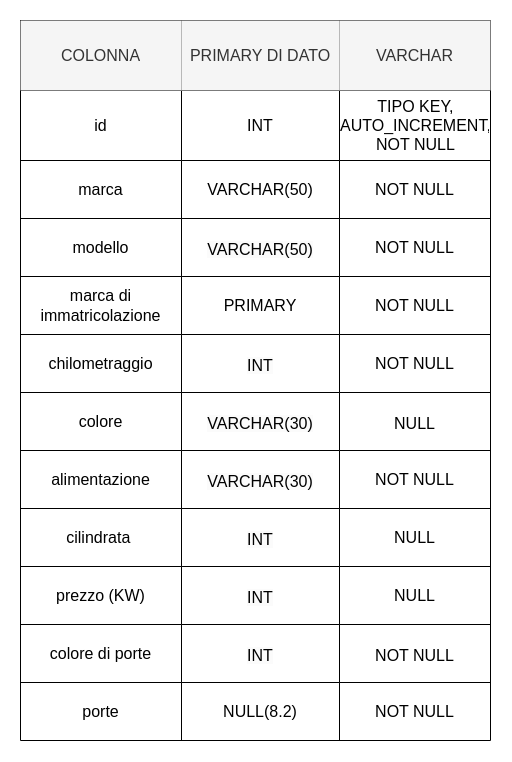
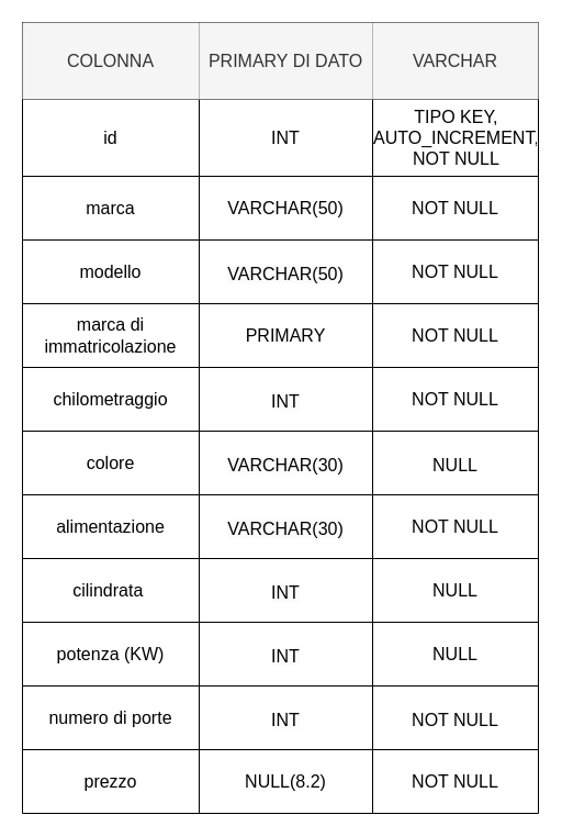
  <mxCell id="0" />
  <mxCell id="1" parent="0" />
  <mxCell id="2" value="" style="shape=table;startSize=0;container=1;collapsible=0;childLayout=tableLayout;fontSize=16;" vertex="1" parent="1"><mxGeometry x="20" y="20" width="470" height="720" as="geometry" /></mxCell>
  <mxCell id="3" style="shape=tableRow;horizontal=0;startSize=0;swimlaneHead=0;swimlaneBody=0;strokeColor=inherit;top=0;left=0;bottom=0;right=0;collapsible=0;dropTarget=0;fillColor=none;points=[[0,0.5],[1,0.5]];portConstraint=eastwest;fontSize=16;" vertex="1" parent="2"><mxGeometry width="470" height="70" as="geometry" /></mxCell>
  <mxCell id="4" value="COLONNA" style="shape=partialRectangle;html=1;whiteSpace=wrap;connectable=0;strokeColor=#666666;overflow=hidden;fillColor=#f5f5f5;top=0;left=0;bottom=0;right=0;pointerEvents=1;fontSize=16;fontColor=#333333;" vertex="1" parent="3"><mxGeometry width="161" height="70" as="geometry"><mxRectangle width="161" height="70" as="alternateBounds" /></mxGeometry></mxCell>
  <mxCell id="5" value="PRIMARY DI DATO" style="shape=partialRectangle;html=1;whiteSpace=wrap;connectable=0;strokeColor=#666666;overflow=hidden;fillColor=#f5f5f5;top=0;left=0;bottom=0;right=0;pointerEvents=1;fontSize=16;fontColor=#333333;" vertex="1" parent="3"><mxGeometry x="161" width="158" height="70" as="geometry"><mxRectangle width="158" height="70" as="alternateBounds" /></mxGeometry></mxCell>
  <mxCell id="6" value="VARCHAR" style="shape=partialRectangle;html=1;whiteSpace=wrap;connectable=0;strokeColor=#666666;overflow=hidden;fillColor=#f5f5f5;top=0;left=0;bottom=0;right=0;pointerEvents=1;fontSize=16;fontColor=#333333;" vertex="1" parent="3"><mxGeometry x="319" width="151" height="70" as="geometry"><mxRectangle width="151" height="70" as="alternateBounds" /></mxGeometry></mxCell>
  <mxCell id="7" value="" style="shape=tableRow;horizontal=0;startSize=0;swimlaneHead=0;swimlaneBody=0;strokeColor=inherit;top=0;left=0;bottom=0;right=0;collapsible=0;dropTarget=0;fillColor=none;points=[[0,0.5],[1,0.5]];portConstraint=eastwest;fontSize=16;" vertex="1" parent="2"><mxGeometry y="70" width="470" height="70" as="geometry" /></mxCell>
  <mxCell id="8" value="id" style="shape=partialRectangle;html=1;whiteSpace=wrap;connectable=0;strokeColor=inherit;overflow=hidden;fillColor=none;top=0;left=0;bottom=0;right=0;pointerEvents=1;fontSize=16;" vertex="1" parent="7"><mxGeometry width="161" height="70" as="geometry"><mxRectangle width="161" height="70" as="alternateBounds" /></mxGeometry></mxCell>
  <mxCell id="9" value="INT" style="shape=partialRectangle;html=1;whiteSpace=wrap;connectable=0;strokeColor=inherit;overflow=hidden;fillColor=none;top=0;left=0;bottom=0;right=0;pointerEvents=1;fontSize=16;" vertex="1" parent="7"><mxGeometry x="161" width="158" height="70" as="geometry"><mxRectangle width="158" height="70" as="alternateBounds" /></mxGeometry></mxCell>
  <mxCell id="10" value="TIPO KEY, AUTO_INCREMENT, NOT NULL" style="shape=partialRectangle;html=1;whiteSpace=wrap;connectable=0;strokeColor=inherit;overflow=hidden;fillColor=none;top=0;left=0;bottom=0;right=0;pointerEvents=1;fontSize=16;" vertex="1" parent="7"><mxGeometry x="319" width="151" height="70" as="geometry"><mxRectangle width="151" height="70" as="alternateBounds" /></mxGeometry></mxCell>
  <mxCell id="11" style="shape=tableRow;horizontal=0;startSize=0;swimlaneHead=0;swimlaneBody=0;strokeColor=inherit;top=0;left=0;bottom=0;right=0;collapsible=0;dropTarget=0;fillColor=none;points=[[0,0.5],[1,0.5]];portConstraint=eastwest;fontSize=16;" vertex="1" parent="2"><mxGeometry y="140" width="470" height="58" as="geometry" /></mxCell>
  <mxCell id="12" value="marca" style="shape=partialRectangle;html=1;whiteSpace=wrap;connectable=0;strokeColor=inherit;overflow=hidden;fillColor=none;top=0;left=0;bottom=0;right=0;pointerEvents=1;fontSize=16;" vertex="1" parent="11"><mxGeometry width="161" height="58" as="geometry"><mxRectangle width="161" height="58" as="alternateBounds" /></mxGeometry></mxCell>
  <mxCell id="13" value="VARCHAR(50)" style="shape=partialRectangle;html=1;whiteSpace=wrap;connectable=0;strokeColor=inherit;overflow=hidden;fillColor=none;top=0;left=0;bottom=0;right=0;pointerEvents=1;fontSize=16;" vertex="1" parent="11"><mxGeometry x="161" width="158" height="58" as="geometry"><mxRectangle width="158" height="58" as="alternateBounds" /></mxGeometry></mxCell>
  <mxCell id="14" value="NOT NULL" style="shape=partialRectangle;html=1;whiteSpace=wrap;connectable=0;strokeColor=inherit;overflow=hidden;fillColor=none;top=0;left=0;bottom=0;right=0;pointerEvents=1;fontSize=16;" vertex="1" parent="11"><mxGeometry x="319" width="151" height="58" as="geometry"><mxRectangle width="151" height="58" as="alternateBounds" /></mxGeometry></mxCell>
  <mxCell id="15" style="shape=tableRow;horizontal=0;startSize=0;swimlaneHead=0;swimlaneBody=0;strokeColor=inherit;top=0;left=0;bottom=0;right=0;collapsible=0;dropTarget=0;fillColor=none;points=[[0,0.5],[1,0.5]];portConstraint=eastwest;fontSize=16;" vertex="1" parent="2"><mxGeometry y="198" width="470" height="58" as="geometry" /></mxCell>
  <mxCell id="16" value="modello" style="shape=partialRectangle;html=1;whiteSpace=wrap;connectable=0;strokeColor=inherit;overflow=hidden;fillColor=none;top=0;left=0;bottom=0;right=0;pointerEvents=1;fontSize=16;" vertex="1" parent="15"><mxGeometry width="161" height="58" as="geometry"><mxRectangle width="161" height="58" as="alternateBounds" /></mxGeometry></mxCell>
  <mxCell id="17" value="&#10;&lt;span style=&quot;color: rgb(0, 0, 0); font-family: Helvetica; font-size: 16px; font-style: normal; font-variant-ligatures: normal; font-variant-caps: normal; font-weight: 400; letter-spacing: normal; orphans: 2; text-align: center; text-indent: 0px; text-transform: none; widows: 2; word-spacing: 0px; -webkit-text-stroke-width: 0px; white-space: normal; background-color: rgb(251, 251, 251); text-decoration-thickness: initial; text-decoration-style: initial; text-decoration-color: initial; display: inline !important; float: none;&quot;&gt;VARCHAR(50)&lt;/span&gt;&#10;&#10;" style="shape=partialRectangle;html=1;whiteSpace=wrap;connectable=0;strokeColor=inherit;overflow=hidden;fillColor=none;top=0;left=0;bottom=0;right=0;pointerEvents=1;fontSize=16;" vertex="1" parent="15"><mxGeometry x="161" width="158" height="58" as="geometry"><mxRectangle width="158" height="58" as="alternateBounds" /></mxGeometry></mxCell>
  <mxCell id="18" value="NOT NULL" style="shape=partialRectangle;html=1;whiteSpace=wrap;connectable=0;strokeColor=inherit;overflow=hidden;fillColor=none;top=0;left=0;bottom=0;right=0;pointerEvents=1;fontSize=16;" vertex="1" parent="15"><mxGeometry x="319" width="151" height="58" as="geometry"><mxRectangle width="151" height="58" as="alternateBounds" /></mxGeometry></mxCell>
  <mxCell id="19" style="shape=tableRow;horizontal=0;startSize=0;swimlaneHead=0;swimlaneBody=0;strokeColor=inherit;top=0;left=0;bottom=0;right=0;collapsible=0;dropTarget=0;fillColor=none;points=[[0,0.5],[1,0.5]];portConstraint=eastwest;fontSize=16;" vertex="1" parent="2"><mxGeometry y="256" width="470" height="58" as="geometry" /></mxCell>
  <mxCell id="20" value="marca di&lt;div&gt;immatricolazione&lt;/div&gt;" style="shape=partialRectangle;html=1;whiteSpace=wrap;connectable=0;strokeColor=inherit;overflow=hidden;fillColor=none;top=0;left=0;bottom=0;right=0;pointerEvents=1;fontSize=16;" vertex="1" parent="19"><mxGeometry width="161" height="58" as="geometry"><mxRectangle width="161" height="58" as="alternateBounds" /></mxGeometry></mxCell>
  <mxCell id="21" value="PRIMARY" style="shape=partialRectangle;html=1;whiteSpace=wrap;connectable=0;strokeColor=inherit;overflow=hidden;fillColor=none;top=0;left=0;bottom=0;right=0;pointerEvents=1;fontSize=16;" vertex="1" parent="19"><mxGeometry x="161" width="158" height="58" as="geometry"><mxRectangle width="158" height="58" as="alternateBounds" /></mxGeometry></mxCell>
  <mxCell id="22" value="NOT NULL" style="shape=partialRectangle;html=1;whiteSpace=wrap;connectable=0;strokeColor=inherit;overflow=hidden;fillColor=none;top=0;left=0;bottom=0;right=0;pointerEvents=1;fontSize=16;" vertex="1" parent="19"><mxGeometry x="319" width="151" height="58" as="geometry"><mxRectangle width="151" height="58" as="alternateBounds" /></mxGeometry></mxCell>
  <mxCell id="23" style="shape=tableRow;horizontal=0;startSize=0;swimlaneHead=0;swimlaneBody=0;strokeColor=inherit;top=0;left=0;bottom=0;right=0;collapsible=0;dropTarget=0;fillColor=none;points=[[0,0.5],[1,0.5]];portConstraint=eastwest;fontSize=16;" vertex="1" parent="2"><mxGeometry y="314" width="470" height="58" as="geometry" /></mxCell>
  <mxCell id="24" value="chilometraggio" style="shape=partialRectangle;html=1;whiteSpace=wrap;connectable=0;strokeColor=inherit;overflow=hidden;fillColor=none;top=0;left=0;bottom=0;right=0;pointerEvents=1;fontSize=16;" vertex="1" parent="23"><mxGeometry width="161" height="58" as="geometry"><mxRectangle width="161" height="58" as="alternateBounds" /></mxGeometry></mxCell>
  <mxCell id="25" value="&#10;&lt;span style=&quot;color: rgb(0, 0, 0); font-family: Helvetica; font-size: 16px; font-style: normal; font-variant-ligatures: normal; font-variant-caps: normal; font-weight: 400; letter-spacing: normal; orphans: 2; text-align: center; text-indent: 0px; text-transform: none; widows: 2; word-spacing: 0px; -webkit-text-stroke-width: 0px; white-space: normal; background-color: rgb(251, 251, 251); text-decoration-thickness: initial; text-decoration-style: initial; text-decoration-color: initial; display: inline !important; float: none;&quot;&gt;INT&lt;/span&gt;&#10;&#10;" style="shape=partialRectangle;html=1;whiteSpace=wrap;connectable=0;strokeColor=inherit;overflow=hidden;fillColor=none;top=0;left=0;bottom=0;right=0;pointerEvents=1;fontSize=16;" vertex="1" parent="23"><mxGeometry x="161" width="158" height="58" as="geometry"><mxRectangle width="158" height="58" as="alternateBounds" /></mxGeometry></mxCell>
  <mxCell id="26" value="NOT NULL" style="shape=partialRectangle;html=1;whiteSpace=wrap;connectable=0;strokeColor=inherit;overflow=hidden;fillColor=none;top=0;left=0;bottom=0;right=0;pointerEvents=1;fontSize=16;" vertex="1" parent="23"><mxGeometry x="319" width="151" height="58" as="geometry"><mxRectangle width="151" height="58" as="alternateBounds" /></mxGeometry></mxCell>
  <mxCell id="27" style="shape=tableRow;horizontal=0;startSize=0;swimlaneHead=0;swimlaneBody=0;strokeColor=inherit;top=0;left=0;bottom=0;right=0;collapsible=0;dropTarget=0;fillColor=none;points=[[0,0.5],[1,0.5]];portConstraint=eastwest;fontSize=16;" vertex="1" parent="2"><mxGeometry y="372" width="470" height="58" as="geometry" /></mxCell>
  <mxCell id="28" value="colore" style="shape=partialRectangle;html=1;whiteSpace=wrap;connectable=0;strokeColor=inherit;overflow=hidden;fillColor=none;top=0;left=0;bottom=0;right=0;pointerEvents=1;fontSize=16;" vertex="1" parent="27"><mxGeometry width="161" height="58" as="geometry"><mxRectangle width="161" height="58" as="alternateBounds" /></mxGeometry></mxCell>
  <mxCell id="29" value="&lt;br&gt;&lt;span style=&quot;color: rgb(0, 0, 0); font-family: Helvetica; font-size: 16px; font-style: normal; font-variant-ligatures: normal; font-variant-caps: normal; font-weight: 400; letter-spacing: normal; orphans: 2; text-align: center; text-indent: 0px; text-transform: none; widows: 2; word-spacing: 0px; -webkit-text-stroke-width: 0px; white-space: normal; background-color: rgb(251, 251, 251); text-decoration-thickness: initial; text-decoration-style: initial; text-decoration-color: initial; display: inline !important; float: none;&quot;&gt;VARCHAR(30)&lt;/span&gt;&lt;div&gt;&lt;br/&gt;&lt;/div&gt;" style="shape=partialRectangle;html=1;whiteSpace=wrap;connectable=0;strokeColor=inherit;overflow=hidden;fillColor=none;top=0;left=0;bottom=0;right=0;pointerEvents=1;fontSize=16;" vertex="1" parent="27"><mxGeometry x="161" width="158" height="58" as="geometry"><mxRectangle width="158" height="58" as="alternateBounds" /></mxGeometry></mxCell>
  <mxCell id="30" value="&lt;br&gt;NULL&lt;div&gt;&lt;br/&gt;&lt;/div&gt;" style="shape=partialRectangle;html=1;whiteSpace=wrap;connectable=0;strokeColor=inherit;overflow=hidden;fillColor=none;top=0;left=0;bottom=0;right=0;pointerEvents=1;fontSize=16;" vertex="1" parent="27"><mxGeometry x="319" width="151" height="58" as="geometry"><mxRectangle width="151" height="58" as="alternateBounds" /></mxGeometry></mxCell>
  <mxCell id="31" style="shape=tableRow;horizontal=0;startSize=0;swimlaneHead=0;swimlaneBody=0;strokeColor=inherit;top=0;left=0;bottom=0;right=0;collapsible=0;dropTarget=0;fillColor=none;points=[[0,0.5],[1,0.5]];portConstraint=eastwest;fontSize=16;" vertex="1" parent="2"><mxGeometry y="430" width="470" height="58" as="geometry" /></mxCell>
  <mxCell id="32" value="alimentazione" style="shape=partialRectangle;html=1;whiteSpace=wrap;connectable=0;strokeColor=inherit;overflow=hidden;fillColor=none;top=0;left=0;bottom=0;right=0;pointerEvents=1;fontSize=16;" vertex="1" parent="31"><mxGeometry width="161" height="58" as="geometry"><mxRectangle width="161" height="58" as="alternateBounds" /></mxGeometry></mxCell>
  <mxCell id="33" value="&lt;br&gt;&lt;span style=&quot;color: rgb(0, 0, 0); font-family: Helvetica; font-size: 16px; font-style: normal; font-variant-ligatures: normal; font-variant-caps: normal; font-weight: 400; letter-spacing: normal; orphans: 2; text-align: center; text-indent: 0px; text-transform: none; widows: 2; word-spacing: 0px; -webkit-text-stroke-width: 0px; white-space: normal; background-color: rgb(251, 251, 251); text-decoration-thickness: initial; text-decoration-style: initial; text-decoration-color: initial; display: inline !important; float: none;&quot;&gt;VARCHAR(30)&lt;/span&gt;&lt;div&gt;&lt;br/&gt;&lt;/div&gt;" style="shape=partialRectangle;html=1;whiteSpace=wrap;connectable=0;strokeColor=inherit;overflow=hidden;fillColor=none;top=0;left=0;bottom=0;right=0;pointerEvents=1;fontSize=16;" vertex="1" parent="31"><mxGeometry x="161" width="158" height="58" as="geometry"><mxRectangle width="158" height="58" as="alternateBounds" /></mxGeometry></mxCell>
  <mxCell id="34" value="NOT NULL" style="shape=partialRectangle;html=1;whiteSpace=wrap;connectable=0;strokeColor=inherit;overflow=hidden;fillColor=none;top=0;left=0;bottom=0;right=0;pointerEvents=1;fontSize=16;" vertex="1" parent="31"><mxGeometry x="319" width="151" height="58" as="geometry"><mxRectangle width="151" height="58" as="alternateBounds" /></mxGeometry></mxCell>
  <mxCell id="35" style="shape=tableRow;horizontal=0;startSize=0;swimlaneHead=0;swimlaneBody=0;strokeColor=inherit;top=0;left=0;bottom=0;right=0;collapsible=0;dropTarget=0;fillColor=none;points=[[0,0.5],[1,0.5]];portConstraint=eastwest;fontSize=16;" vertex="1" parent="2"><mxGeometry y="488" width="470" height="58" as="geometry" /></mxCell>
  <mxCell id="36" value="cilindrata&amp;nbsp;" style="shape=partialRectangle;html=1;whiteSpace=wrap;connectable=0;strokeColor=inherit;overflow=hidden;fillColor=none;top=0;left=0;bottom=0;right=0;pointerEvents=1;fontSize=16;" vertex="1" parent="35"><mxGeometry width="161" height="58" as="geometry"><mxRectangle width="161" height="58" as="alternateBounds" /></mxGeometry></mxCell>
  <mxCell id="37" value="&#10;&lt;span style=&quot;color: rgb(0, 0, 0); font-family: Helvetica; font-size: 16px; font-style: normal; font-variant-ligatures: normal; font-variant-caps: normal; font-weight: 400; letter-spacing: normal; orphans: 2; text-align: center; text-indent: 0px; text-transform: none; widows: 2; word-spacing: 0px; -webkit-text-stroke-width: 0px; white-space: normal; background-color: rgb(251, 251, 251); text-decoration-thickness: initial; text-decoration-style: initial; text-decoration-color: initial; display: inline !important; float: none;&quot;&gt;INT&lt;/span&gt;&#10;&#10;" style="shape=partialRectangle;html=1;whiteSpace=wrap;connectable=0;strokeColor=inherit;overflow=hidden;fillColor=none;top=0;left=0;bottom=0;right=0;pointerEvents=1;fontSize=16;" vertex="1" parent="35"><mxGeometry x="161" width="158" height="58" as="geometry"><mxRectangle width="158" height="58" as="alternateBounds" /></mxGeometry></mxCell>
  <mxCell id="38" value="NULL" style="shape=partialRectangle;html=1;whiteSpace=wrap;connectable=0;strokeColor=inherit;overflow=hidden;fillColor=none;top=0;left=0;bottom=0;right=0;pointerEvents=1;fontSize=16;" vertex="1" parent="35"><mxGeometry x="319" width="151" height="58" as="geometry"><mxRectangle width="151" height="58" as="alternateBounds" /></mxGeometry></mxCell>
  <mxCell id="39" style="shape=tableRow;horizontal=0;startSize=0;swimlaneHead=0;swimlaneBody=0;strokeColor=inherit;top=0;left=0;bottom=0;right=0;collapsible=0;dropTarget=0;fillColor=none;points=[[0,0.5],[1,0.5]];portConstraint=eastwest;fontSize=16;" vertex="1" parent="2"><mxGeometry y="546" width="470" height="58" as="geometry" /></mxCell>
- <mxCell id="40" value="prezzo (KW)" style="shape=partialRectangle;html=1;whiteSpace=wrap;connectable=0;strokeColor=inherit;overflow=hidden;fillColor=none;top=0;left=0;bottom=0;right=0;pointerEvents=1;fontSize=16;" vertex="1" parent="39"><mxGeometry width="161" height="58" as="geometry"><mxRectangle width="161" height="58" as="alternateBounds" /></mxGeometry></mxCell>
+ <mxCell id="40" value="potenza (KW)" style="shape=partialRectangle;html=1;whiteSpace=wrap;connectable=0;strokeColor=inherit;overflow=hidden;fillColor=none;top=0;left=0;bottom=0;right=0;pointerEvents=1;fontSize=16;" vertex="1" parent="39"><mxGeometry width="161" height="58" as="geometry"><mxRectangle width="161" height="58" as="alternateBounds" /></mxGeometry></mxCell>
  <mxCell id="41" value="&#10;&lt;span style=&quot;color: rgb(0, 0, 0); font-family: Helvetica; font-size: 16px; font-style: normal; font-variant-ligatures: normal; font-variant-caps: normal; font-weight: 400; letter-spacing: normal; orphans: 2; text-align: center; text-indent: 0px; text-transform: none; widows: 2; word-spacing: 0px; -webkit-text-stroke-width: 0px; white-space: normal; background-color: rgb(251, 251, 251); text-decoration-thickness: initial; text-decoration-style: initial; text-decoration-color: initial; display: inline !important; float: none;&quot;&gt;INT&lt;/span&gt;&#10;&#10;" style="shape=partialRectangle;html=1;whiteSpace=wrap;connectable=0;strokeColor=inherit;overflow=hidden;fillColor=none;top=0;left=0;bottom=0;right=0;pointerEvents=1;fontSize=16;" vertex="1" parent="39"><mxGeometry x="161" width="158" height="58" as="geometry"><mxRectangle width="158" height="58" as="alternateBounds" /></mxGeometry></mxCell>
  <mxCell id="42" value="NULL" style="shape=partialRectangle;html=1;whiteSpace=wrap;connectable=0;strokeColor=inherit;overflow=hidden;fillColor=none;top=0;left=0;bottom=0;right=0;pointerEvents=1;fontSize=16;" vertex="1" parent="39"><mxGeometry x="319" width="151" height="58" as="geometry"><mxRectangle width="151" height="58" as="alternateBounds" /></mxGeometry></mxCell>
  <mxCell id="43" style="shape=tableRow;horizontal=0;startSize=0;swimlaneHead=0;swimlaneBody=0;strokeColor=inherit;top=0;left=0;bottom=0;right=0;collapsible=0;dropTarget=0;fillColor=none;points=[[0,0.5],[1,0.5]];portConstraint=eastwest;fontSize=16;" vertex="1" parent="2"><mxGeometry y="604" width="470" height="58" as="geometry" /></mxCell>
- <mxCell id="44" value="colore di porte" style="shape=partialRectangle;html=1;whiteSpace=wrap;connectable=0;strokeColor=inherit;overflow=hidden;fillColor=none;top=0;left=0;bottom=0;right=0;pointerEvents=1;fontSize=16;" vertex="1" parent="43"><mxGeometry width="161" height="58" as="geometry"><mxRectangle width="161" height="58" as="alternateBounds" /></mxGeometry></mxCell>
+ <mxCell id="44" value="numero di porte" style="shape=partialRectangle;html=1;whiteSpace=wrap;connectable=0;strokeColor=inherit;overflow=hidden;fillColor=none;top=0;left=0;bottom=0;right=0;pointerEvents=1;fontSize=16;" vertex="1" parent="43"><mxGeometry width="161" height="58" as="geometry"><mxRectangle width="161" height="58" as="alternateBounds" /></mxGeometry></mxCell>
  <mxCell id="45" value="&#10;&lt;span style=&quot;color: rgb(0, 0, 0); font-family: Helvetica; font-size: 16px; font-style: normal; font-variant-ligatures: normal; font-variant-caps: normal; font-weight: 400; letter-spacing: normal; orphans: 2; text-align: center; text-indent: 0px; text-transform: none; widows: 2; word-spacing: 0px; -webkit-text-stroke-width: 0px; white-space: normal; background-color: rgb(251, 251, 251); text-decoration-thickness: initial; text-decoration-style: initial; text-decoration-color: initial; display: inline !important; float: none;&quot;&gt;INT&lt;/span&gt;&#10;&#10;" style="shape=partialRectangle;html=1;whiteSpace=wrap;connectable=0;strokeColor=inherit;overflow=hidden;fillColor=none;top=0;left=0;bottom=0;right=0;pointerEvents=1;fontSize=16;" vertex="1" parent="43"><mxGeometry x="161" width="158" height="58" as="geometry"><mxRectangle width="158" height="58" as="alternateBounds" /></mxGeometry></mxCell>
  <mxCell id="46" value="&#10;NOT NULL&#10;&#10;" style="shape=partialRectangle;html=1;whiteSpace=wrap;connectable=0;strokeColor=inherit;overflow=hidden;fillColor=none;top=0;left=0;bottom=0;right=0;pointerEvents=1;fontSize=16;" vertex="1" parent="43"><mxGeometry x="319" width="151" height="58" as="geometry"><mxRectangle width="151" height="58" as="alternateBounds" /></mxGeometry></mxCell>
  <mxCell id="47" style="shape=tableRow;horizontal=0;startSize=0;swimlaneHead=0;swimlaneBody=0;strokeColor=inherit;top=0;left=0;bottom=0;right=0;collapsible=0;dropTarget=0;fillColor=none;points=[[0,0.5],[1,0.5]];portConstraint=eastwest;fontSize=16;" vertex="1" parent="2"><mxGeometry y="662" width="470" height="58" as="geometry" /></mxCell>
- <mxCell id="48" value="porte" style="shape=partialRectangle;html=1;whiteSpace=wrap;connectable=0;strokeColor=inherit;overflow=hidden;fillColor=none;top=0;left=0;bottom=0;right=0;pointerEvents=1;fontSize=16;" vertex="1" parent="47"><mxGeometry width="161" height="58" as="geometry"><mxRectangle width="161" height="58" as="alternateBounds" /></mxGeometry></mxCell>
+ <mxCell id="48" value="prezzo" style="shape=partialRectangle;html=1;whiteSpace=wrap;connectable=0;strokeColor=inherit;overflow=hidden;fillColor=none;top=0;left=0;bottom=0;right=0;pointerEvents=1;fontSize=16;" vertex="1" parent="47"><mxGeometry width="161" height="58" as="geometry"><mxRectangle width="161" height="58" as="alternateBounds" /></mxGeometry></mxCell>
  <mxCell id="49" value="NULL(8.2)" style="shape=partialRectangle;html=1;whiteSpace=wrap;connectable=0;strokeColor=inherit;overflow=hidden;fillColor=none;top=0;left=0;bottom=0;right=0;pointerEvents=1;fontSize=16;" vertex="1" parent="47"><mxGeometry x="161" width="158" height="58" as="geometry"><mxRectangle width="158" height="58" as="alternateBounds" /></mxGeometry></mxCell>
  <mxCell id="50" value="NOT NULL" style="shape=partialRectangle;html=1;whiteSpace=wrap;connectable=0;strokeColor=inherit;overflow=hidden;fillColor=none;top=0;left=0;bottom=0;right=0;pointerEvents=1;fontSize=16;" vertex="1" parent="47"><mxGeometry x="319" width="151" height="58" as="geometry"><mxRectangle width="151" height="58" as="alternateBounds" /></mxGeometry></mxCell>
